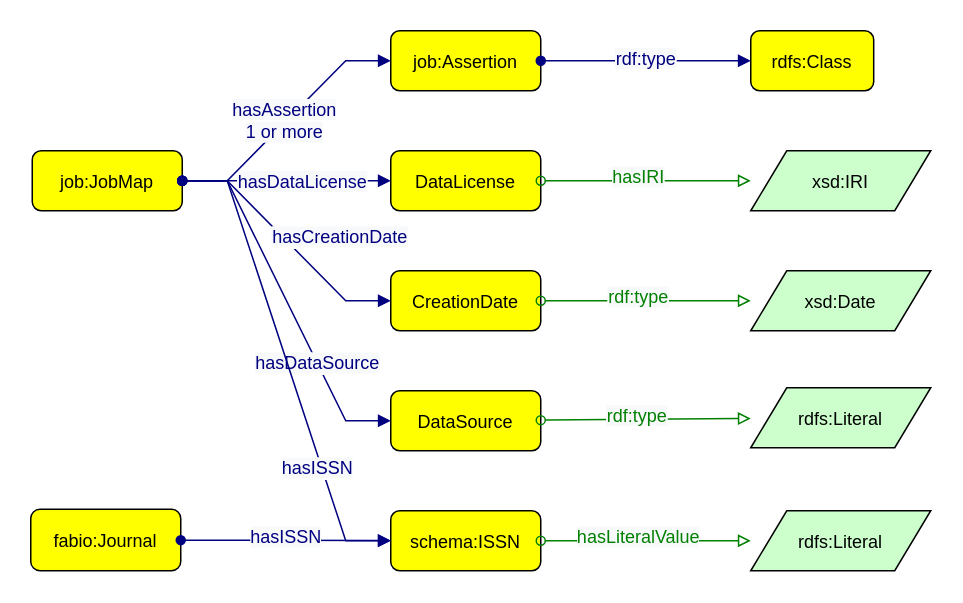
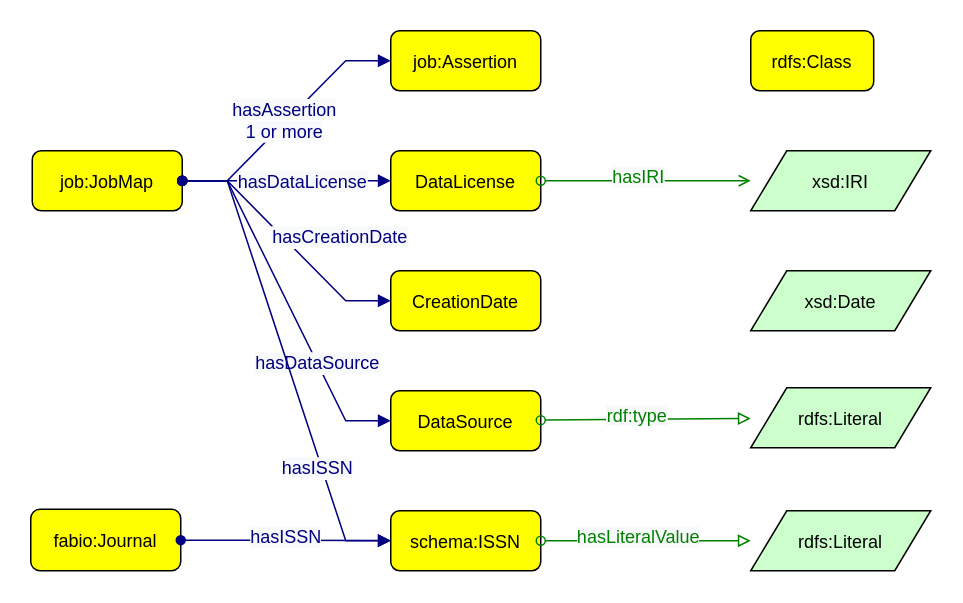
  <mxCell id="0" />
  <mxCell id="1" parent="0" />
  <mxCell id="2" value="fabio:Journal" style="graphMlID=n4;shape=rect;rounded=1;arcsize=30;fillColor=#ffff00;strokeColor=#000000;strokeWidth=1.0;fontFamily=Helvetica;fontSize=12;horizontal=1;verticalAlign=middle;" parent="1" vertex="1"><mxGeometry x="20" y="339" width="100" height="41" as="geometry" /></mxCell>
  <mxCell id="3" value="DataLicense" style="graphMlID=n4;shape=rect;rounded=1;arcsize=30;fillColor=#ffff00;strokeColor=#000000;strokeWidth=1.0;fontSize=12;fontFamily=Helvetica;horizontal=1;verticalAlign=middle;" parent="1" vertex="1"><mxGeometry x="260" y="100" width="100" height="40" as="geometry" /></mxCell>
  <mxCell id="4" value="job:JobMap" style="graphMlID=n4;shape=rect;rounded=1;arcsize=30;fillColor=#ffff00;strokeColor=#000000;strokeWidth=1.0;fontSize=12;fontFamily=Helvetica;horizontal=1;verticalAlign=middle;" parent="1" vertex="1"><mxGeometry x="21" y="100" width="100" height="40" as="geometry" /></mxCell>
  <mxCell id="5" value="" style="graphMlID=e0;rounded=0;endArrow=block;strokeColor=#000080;strokeWidth=1.0;startArrow=oval;startFill=1;endFill=1;fontSize=12;fontFamily=Helvetica;horizontal=1;verticalAlign=middle;edgeStyle=entityRelationEdgeStyle;" parent="1" source="4" target="3" edge="1"><mxGeometry relative="1" as="geometry"><mxPoint x="290" y="260.082" as="sourcePoint" /><mxPoint x="441" y="260" as="targetPoint" /></mxGeometry></mxCell>
  <mxCell id="6" value="&lt;span style=&quot;color: rgb(0, 0, 128); font-size: 12px; background-color: rgb(248, 249, 250);&quot;&gt;hasDataLicense&lt;/span&gt;" style="text;html=1;align=center;verticalAlign=middle;resizable=0;points=[];labelBackgroundColor=#ffffff;fontSize=12;fontFamily=Helvetica;horizontal=1;" parent="5" vertex="1" connectable="0"><mxGeometry x="-0.017" y="2" relative="1" as="geometry"><mxPoint x="11" y="2" as="offset" /></mxGeometry></mxCell>
  <mxCell id="7" value="xsd:IRI" style="graphMlID=n6;shape=parallelogram;fillColor=#ccffcc;strokeColor=#000000;strokeWidth=1.0;fontSize=12;fontFamily=Helvetica;horizontal=1;verticalAlign=middle;" parent="1" vertex="1"><mxGeometry x="500" y="100" width="120" height="40" as="geometry" /></mxCell>
- <mxCell id="8" value="" style="graphMlID=e2;rounded=0;endArrow=block;strokeColor=#008000;strokeWidth=1.0;startArrow=oval;startFill=0;endFill=0;fontSize=12;fontFamily=Helvetica;horizontal=1;verticalAlign=middle;" parent="1" source="3" target="7" edge="1"><mxGeometry relative="1" as="geometry"><mxPoint x="390" y="120" as="sourcePoint" /><mxPoint x="520" y="130" as="targetPoint" /></mxGeometry></mxCell>
+ <mxCell id="8" value="" style="graphMlID=e2;rounded=0;endArrow=open;strokeColor=#008000;strokeWidth=1.0;startArrow=oval;startFill=0;endFill=0;fontSize=12;fontFamily=Helvetica;horizontal=1;verticalAlign=middle;" parent="1" source="3" target="7" edge="1"><mxGeometry relative="1" as="geometry"><mxPoint x="390" y="120" as="sourcePoint" /><mxPoint x="520" y="130" as="targetPoint" /></mxGeometry></mxCell>
  <mxCell id="9" value="&lt;span style=&quot;color: rgb(0, 128, 0); font-size: 12px; background-color: rgb(248, 249, 250);&quot;&gt;hasIRI&lt;/span&gt;" style="text;html=1;align=center;verticalAlign=middle;resizable=0;points=[];labelBackgroundColor=#ffffff;fontSize=12;fontFamily=Helvetica;horizontal=1;" parent="8" vertex="1" connectable="0"><mxGeometry x="-0.09" y="3" relative="1" as="geometry"><mxPoint as="offset" /></mxGeometry></mxCell>
  <mxCell id="10" value="schema:ISSN" style="graphMlID=n4;shape=rect;rounded=1;arcsize=30;fillColor=#ffff00;strokeColor=#000000;strokeWidth=1.0;fontSize=12;fontFamily=Helvetica;horizontal=1;verticalAlign=middle;" parent="1" vertex="1"><mxGeometry x="260" y="340" width="100" height="40" as="geometry" /></mxCell>
  <mxCell id="11" value="" style="graphMlID=e0;rounded=0;endArrow=block;strokeColor=#000080;strokeWidth=1.0;startArrow=oval;startFill=1;endFill=1;fontSize=12;fontFamily=Helvetica;horizontal=1;verticalAlign=middle;" parent="1" source="2" target="10" edge="1"><mxGeometry relative="1" as="geometry"><mxPoint x="101.964" y="241.579" as="sourcePoint" /><mxPoint x="441" y="364" as="targetPoint" /></mxGeometry></mxCell>
  <mxCell id="12" value="&lt;font color=&quot;#000080&quot; style=&quot;font-size: 12px;&quot;&gt;&lt;span style=&quot;font-size: 12px; background-color: rgb(248, 249, 250);&quot;&gt;hasISSN&lt;/span&gt;&lt;/font&gt;" style="text;html=1;align=center;verticalAlign=middle;resizable=0;points=[];labelBackgroundColor=#ffffff;fontSize=12;fontFamily=Helvetica;horizontal=1;" parent="11" vertex="1" connectable="0"><mxGeometry x="-0.017" y="2" relative="1" as="geometry"><mxPoint as="offset" /></mxGeometry></mxCell>
  <mxCell id="13" value="rdfs:Literal" style="graphMlID=n6;shape=parallelogram;fillColor=#ccffcc;strokeColor=#000000;strokeWidth=1.0;fontSize=12;fontFamily=Helvetica;horizontal=1;verticalAlign=middle;" parent="1" vertex="1"><mxGeometry x="500" y="340" width="120" height="40" as="geometry" /></mxCell>
  <mxCell id="14" value="" style="graphMlID=e2;rounded=0;endArrow=block;strokeColor=#008000;strokeWidth=1.0;startArrow=oval;startFill=0;endFill=0;fontSize=12;fontFamily=Helvetica;horizontal=1;verticalAlign=middle;" parent="1" source="10" target="13" edge="1"><mxGeometry relative="1" as="geometry"><mxPoint x="380.004" y="361.5" as="sourcePoint" /><mxPoint x="538.04" y="353.5" as="targetPoint" /></mxGeometry></mxCell>
  <mxCell id="15" value="&lt;span style=&quot;color: rgb(0, 128, 0); font-size: 12px; background-color: rgb(248, 249, 250);&quot;&gt;hasLiteralValue&lt;/span&gt;" style="text;html=1;align=center;verticalAlign=middle;resizable=0;points=[];labelBackgroundColor=#ffffff;fontSize=12;fontFamily=Helvetica;horizontal=1;" parent="14" vertex="1" connectable="0"><mxGeometry x="-0.09" y="3" relative="1" as="geometry"><mxPoint as="offset" /></mxGeometry></mxCell>
  <mxCell id="16" value="CreationDate" style="graphMlID=n4;shape=rect;rounded=1;arcsize=30;fillColor=#ffff00;strokeColor=#000000;strokeWidth=1.0;fontSize=12;fontFamily=Helvetica;horizontal=1;verticalAlign=middle;" parent="1" vertex="1"><mxGeometry x="260" y="180" width="100" height="40" as="geometry" /></mxCell>
  <mxCell id="17" value="" style="graphMlID=e0;rounded=0;endArrow=block;strokeColor=#000080;strokeWidth=1.0;startArrow=oval;startFill=1;endFill=1;fontSize=12;fontFamily=Helvetica;horizontal=1;verticalAlign=middle;edgeStyle=entityRelationEdgeStyle;" parent="1" source="4" target="16" edge="1"><mxGeometry relative="1" as="geometry"><mxPoint x="111.964" y="147.579" as="sourcePoint" /><mxPoint x="451" y="270" as="targetPoint" /></mxGeometry></mxCell>
  <mxCell id="18" value="&lt;span style=&quot;color: rgb(0, 0, 128); font-size: 12px; background-color: rgb(248, 249, 250);&quot;&gt;hasCreationDate&lt;/span&gt;" style="text;html=1;align=center;verticalAlign=middle;resizable=0;points=[];labelBackgroundColor=#ffffff;fontSize=12;fontFamily=Helvetica;horizontal=1;" parent="17" vertex="1" connectable="0"><mxGeometry x="-0.017" y="2" relative="1" as="geometry"><mxPoint x="34" as="offset" /></mxGeometry></mxCell>
  <mxCell id="19" value="xsd:Date" style="graphMlID=n6;shape=parallelogram;fillColor=#ccffcc;strokeColor=#000000;strokeWidth=1.0;fontSize=12;fontFamily=Helvetica;horizontal=1;verticalAlign=middle;" parent="1" vertex="1"><mxGeometry x="500" y="180" width="120" height="40" as="geometry" /></mxCell>
- <mxCell id="20" value="" style="graphMlID=e2;rounded=0;endArrow=block;strokeColor=#008000;strokeWidth=1.0;startArrow=oval;startFill=0;endFill=0;fontSize=12;fontFamily=Helvetica;horizontal=1;verticalAlign=middle;" parent="1" source="16" target="19" edge="1"><mxGeometry relative="1" as="geometry"><mxPoint x="400" y="130" as="sourcePoint" /><mxPoint x="530" y="140" as="targetPoint" /></mxGeometry></mxCell>
- <mxCell id="21" value="&lt;span style=&quot;color: rgb(0, 128, 0); font-size: 12px; background-color: rgb(248, 249, 250);&quot;&gt;rdf:type&lt;/span&gt;" style="text;html=1;align=center;verticalAlign=middle;resizable=0;points=[];labelBackgroundColor=#ffffff;fontSize=12;fontFamily=Helvetica;horizontal=1;" parent="20" vertex="1" connectable="0"><mxGeometry x="-0.09" y="3" relative="1" as="geometry"><mxPoint as="offset" /></mxGeometry></mxCell>
  <mxCell id="22" value="DataSource" style="graphMlID=n4;shape=rect;rounded=1;arcsize=30;fillColor=#ffff00;strokeColor=#000000;strokeWidth=1.0;fontSize=12;fontFamily=Helvetica;horizontal=1;verticalAlign=middle;" parent="1" vertex="1"><mxGeometry x="260" y="260" width="100" height="40" as="geometry" /></mxCell>
  <mxCell id="23" value="" style="graphMlID=e0;rounded=0;endArrow=block;strokeColor=#000080;strokeWidth=1.0;startArrow=oval;startFill=1;endFill=1;fontSize=12;fontFamily=Helvetica;horizontal=1;verticalAlign=middle;edgeStyle=entityRelationEdgeStyle;" parent="1" source="4" target="22" edge="1"><mxGeometry relative="1" as="geometry"><mxPoint x="120" y="214.667" as="sourcePoint" /><mxPoint x="451" y="348" as="targetPoint" /></mxGeometry></mxCell>
  <mxCell id="24" value="&lt;span style=&quot;color: rgb(0, 0, 128); font-size: 12px; background-color: rgb(248, 249, 250);&quot;&gt;hasDataSource&lt;/span&gt;" style="text;html=1;align=center;verticalAlign=middle;resizable=0;points=[];labelBackgroundColor=#ffffff;fontSize=12;fontFamily=Helvetica;horizontal=1;" parent="23" vertex="1" connectable="0"><mxGeometry x="-0.017" y="2" relative="1" as="geometry"><mxPoint x="19" y="44" as="offset" /></mxGeometry></mxCell>
  <mxCell id="25" value="rdfs:Literal" style="graphMlID=n6;shape=parallelogram;fillColor=#ccffcc;strokeColor=#000000;strokeWidth=1.0;fontSize=12;fontFamily=Helvetica;horizontal=1;verticalAlign=middle;" parent="1" vertex="1"><mxGeometry x="500" y="258" width="120" height="40" as="geometry" /></mxCell>
  <mxCell id="26" value="" style="graphMlID=e2;rounded=0;endArrow=block;strokeColor=#008000;strokeWidth=1.0;startArrow=oval;startFill=0;endFill=0;fontSize=12;fontFamily=Helvetica;horizontal=1;verticalAlign=middle;" parent="1" source="22" target="25" edge="1"><mxGeometry relative="1" as="geometry"><mxPoint x="400" y="208" as="sourcePoint" /><mxPoint x="530" y="218" as="targetPoint" /></mxGeometry></mxCell>
  <mxCell id="27" value="&lt;span style=&quot;color: rgb(0, 128, 0); font-size: 12px; background-color: rgb(248, 249, 250);&quot;&gt;rdf:type&lt;/span&gt;" style="text;html=1;align=center;verticalAlign=middle;resizable=0;points=[];labelBackgroundColor=#ffffff;fontSize=12;fontFamily=Helvetica;horizontal=1;" parent="26" vertex="1" connectable="0"><mxGeometry x="-0.09" y="3" relative="1" as="geometry"><mxPoint as="offset" /></mxGeometry></mxCell>
  <mxCell id="28" value="job:Assertion" style="graphMlID=n4;shape=rect;rounded=1;arcsize=30;fillColor=#ffff00;strokeColor=#000000;strokeWidth=1.0;fontSize=12;fontFamily=Helvetica;horizontal=1;verticalAlign=middle;" parent="1" vertex="1"><mxGeometry x="260" y="20" width="100" height="40" as="geometry" /></mxCell>
  <mxCell id="29" value="" style="graphMlID=e0;rounded=0;endArrow=block;strokeColor=#000080;strokeWidth=1.0;startArrow=oval;startFill=1;endFill=1;fontSize=12;fontFamily=Helvetica;horizontal=1;verticalAlign=middle;edgeStyle=entityRelationEdgeStyle;" parent="1" source="4" target="28" edge="1"><mxGeometry relative="1" as="geometry"><mxPoint x="120" y="40" as="sourcePoint" /><mxPoint x="441" y="180" as="targetPoint" /></mxGeometry></mxCell>
  <mxCell id="30" value="&lt;span style=&quot;color: rgb(0, 0, 128); font-size: 12px; background-color: rgb(248, 249, 250);&quot;&gt;hasAssertion&lt;br&gt;1 or more&lt;br&gt;&lt;/span&gt;" style="text;html=1;align=center;verticalAlign=middle;resizable=0;points=[];labelBackgroundColor=#ffffff;fontSize=12;fontFamily=Helvetica;horizontal=1;" parent="29" vertex="1" connectable="0"><mxGeometry x="-0.017" y="2" relative="1" as="geometry"><mxPoint as="offset" /></mxGeometry></mxCell>
  <mxCell id="31" value="rdfs:Class" style="graphMlID=n4;shape=rect;rounded=1;arcsize=30;fillColor=#ffff00;strokeColor=#000000;strokeWidth=1.0" parent="1" vertex="1"><mxGeometry x="500" y="20" width="81.97" height="40" as="geometry" /></mxCell>
- <mxCell id="32" value="" style="graphMlID=e0;rounded=0;endArrow=block;strokeColor=#000080;strokeWidth=1.0;startArrow=oval;startFill=1;endFill=1;fontSize=12;fontFamily=Helvetica;horizontal=1;verticalAlign=middle;" parent="1" source="28" target="31" edge="1"><mxGeometry relative="1" as="geometry"><mxPoint x="370" y="6.663" as="sourcePoint" /><mxPoint x="510" y="-40.003" as="targetPoint" /></mxGeometry></mxCell>
- <mxCell id="33" value="&lt;span style=&quot;color: rgb(0, 0, 128); font-size: 12px; background-color: rgb(248, 249, 250);&quot;&gt;rdf:type&lt;br&gt;&lt;/span&gt;" style="text;html=1;align=center;verticalAlign=middle;resizable=0;points=[];labelBackgroundColor=#ffffff;fontSize=12;fontFamily=Helvetica;horizontal=1;" parent="32" vertex="1" connectable="0"><mxGeometry x="-0.017" y="2" relative="1" as="geometry"><mxPoint as="offset" /></mxGeometry></mxCell>
  <mxCell id="34" value="" style="graphMlID=e0;rounded=0;endArrow=block;strokeColor=#000080;strokeWidth=1.0;startArrow=oval;startFill=1;endFill=1;fontSize=12;fontFamily=Helvetica;horizontal=1;verticalAlign=middle;edgeStyle=entityRelationEdgeStyle;" parent="1" source="4" target="10" edge="1"><mxGeometry relative="1" as="geometry"><mxPoint x="130" y="369.396" as="sourcePoint" /><mxPoint x="270" y="369.104" as="targetPoint" /></mxGeometry></mxCell>
  <mxCell id="35" value="&lt;font color=&quot;#000080&quot; style=&quot;font-size: 12px;&quot;&gt;&lt;span style=&quot;font-size: 12px; background-color: rgb(248, 249, 250);&quot;&gt;hasISSN&lt;/span&gt;&lt;/font&gt;" style="text;html=1;align=center;verticalAlign=middle;resizable=0;points=[];labelBackgroundColor=#ffffff;fontSize=12;fontFamily=Helvetica;horizontal=1;" parent="34" vertex="1" connectable="0"><mxGeometry x="-0.017" y="2" relative="1" as="geometry"><mxPoint x="19" y="74" as="offset" /></mxGeometry></mxCell>
